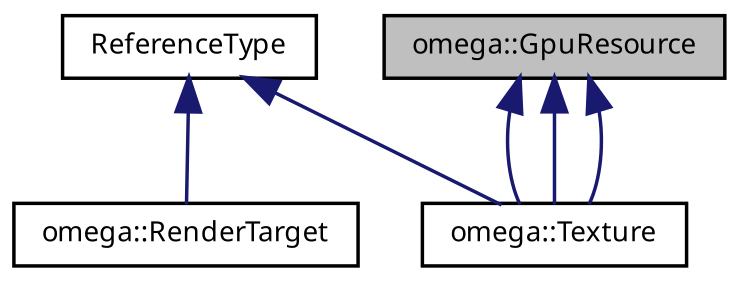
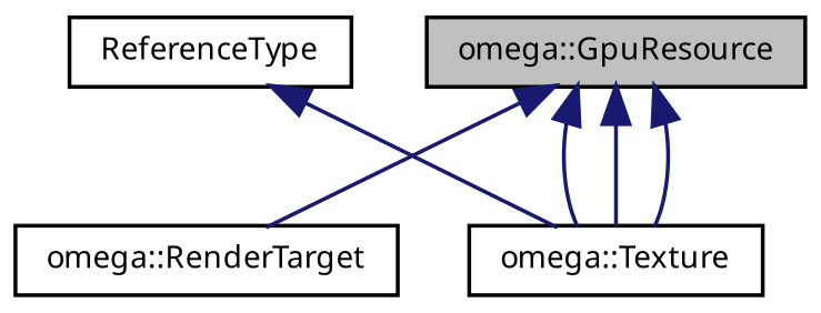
  digraph {
    node [color=black fontname="FreeSans.ttf" fontsize=8 shape=record]
    edge [color=midnightblue dir=back fontname="FreeSans.ttf" fontsize=8 labelfontname="FreeSans.ttf" labelfontsize=8 style=solid]
    n1 [fillcolor=grey75 fontcolor=black height=0.2 label="omega::GpuResource" style=filled width=0.4]
    n2 [height=0.2 label="omega::RenderTarget" width=0.4]
    n3 [height=0.2 label="omega::Texture" width=0.4]
    n4 [height=0.2 label=ReferenceType width=0.4]
-   n4 -> n2
+   n1 -> n2
    n1 -> n3
    n1 -> n3
    n1 -> n3
    n4 -> n3
  }
